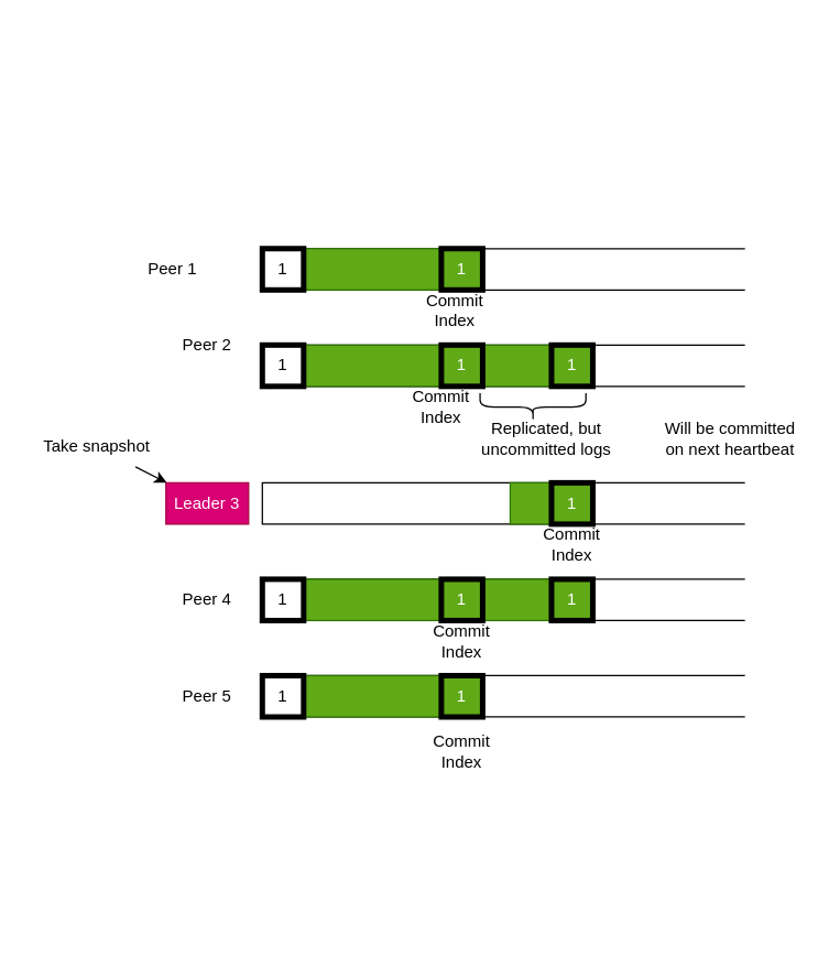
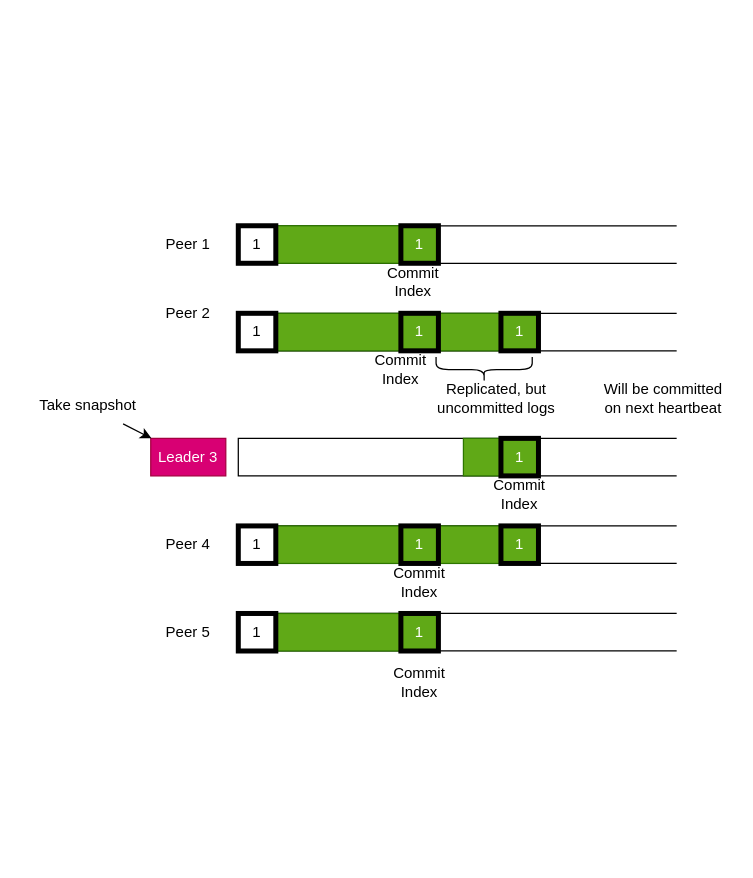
  <mxCell id="0" />
  <mxCell id="1" parent="0" />
  <mxCell id="2" value="" style="shape=partialRectangle;whiteSpace=wrap;html=1;bottom=1;right=1;left=1;top=0;fillColor=none;routingCenterX=-0.5;rotation=90;" vertex="1" parent="1"><mxGeometry x="350" y="190" width="30" height="350" as="geometry" /></mxCell>
  <mxCell id="3" value="" style="shape=partialRectangle;whiteSpace=wrap;html=1;bottom=1;right=1;left=1;top=0;fillColor=none;routingCenterX=-0.5;rotation=90;" vertex="1" parent="1"><mxGeometry x="350" y="260" width="30" height="350" as="geometry" /></mxCell>
  <mxCell id="4" value="" style="shape=partialRectangle;whiteSpace=wrap;html=1;bottom=1;right=1;left=1;top=0;fillColor=none;routingCenterX=-0.5;rotation=90;" vertex="1" parent="1"><mxGeometry x="350" y="330" width="30" height="350" as="geometry" /></mxCell>
  <mxCell id="5" value="" style="rounded=0;whiteSpace=wrap;html=1;fillColor=#60a917;fontColor=#ffffff;strokeColor=#2D7600;" vertex="1" parent="1"><mxGeometry x="370" y="350" width="60" height="30" as="geometry" /></mxCell>
  <mxCell id="6" value="" style="rounded=0;whiteSpace=wrap;html=1;fillColor=#60a917;fontColor=#ffffff;strokeColor=#2D7600;" vertex="1" parent="1"><mxGeometry x="190" y="420" width="240" height="30" as="geometry" /></mxCell>
  <mxCell id="7" value="" style="rounded=0;whiteSpace=wrap;html=1;fillColor=#60a917;fontColor=#ffffff;strokeColor=#2D7600;" vertex="1" parent="1"><mxGeometry x="190" y="490" width="160" height="30" as="geometry" /></mxCell>
- <mxCell id="8" value="Peer 1" style="text;html=1;strokeColor=none;fillColor=none;align=center;verticalAlign=middle;whiteSpace=wrap;rounded=0;" vertex="1" parent="1"><mxGeometry x="95" y="180" width="60" height="30" as="geometry" /></mxCell>
+ <mxCell id="8" value="Peer 1" style="text;html=1;strokeColor=none;fillColor=none;align=center;verticalAlign=middle;whiteSpace=wrap;rounded=0;" vertex="1" parent="1"><mxGeometry x="120" y="180" width="60" height="30" as="geometry" /></mxCell>
  <mxCell id="9" value="Peer 2" style="text;html=1;strokeColor=none;fillColor=none;align=center;verticalAlign=middle;whiteSpace=wrap;rounded=0;" vertex="1" parent="1"><mxGeometry x="120" y="235" width="60" height="30" as="geometry" /></mxCell>
  <mxCell id="10" value="Leader 3" style="text;html=1;strokeColor=#A50040;fillColor=#d80073;align=center;verticalAlign=middle;whiteSpace=wrap;rounded=0;fontColor=#ffffff;" vertex="1" parent="1"><mxGeometry x="120" y="350" width="60" height="30" as="geometry" /></mxCell>
  <mxCell id="11" value="Peer 4" style="text;html=1;strokeColor=none;fillColor=none;align=center;verticalAlign=middle;whiteSpace=wrap;rounded=0;" vertex="1" parent="1"><mxGeometry x="120" y="420" width="60" height="30" as="geometry" /></mxCell>
  <mxCell id="12" value="Peer 5" style="text;html=1;strokeColor=none;fillColor=none;align=center;verticalAlign=middle;whiteSpace=wrap;rounded=0;" vertex="1" parent="1"><mxGeometry x="120" y="490" width="60" height="30" as="geometry" /></mxCell>
  <mxCell id="13" value="1" style="rounded=0;whiteSpace=wrap;html=1;fillColor=#60a917;fontColor=#ffffff;strokeColor=#000000;strokeWidth=4;" vertex="1" parent="1"><mxGeometry x="400" y="350" width="30" height="30" as="geometry" /></mxCell>
  <mxCell id="14" value="1" style="rounded=0;whiteSpace=wrap;html=1;fillColor=#60a917;fontColor=#ffffff;strokeColor=#000000;strokeWidth=4;" vertex="1" parent="1"><mxGeometry x="400" y="420" width="30" height="30" as="geometry" /></mxCell>
  <mxCell id="15" value="1" style="rounded=0;whiteSpace=wrap;html=1;fillColor=#60a917;fontColor=#ffffff;strokeColor=#000000;strokeWidth=4;" vertex="1" parent="1"><mxGeometry x="320" y="490" width="30" height="30" as="geometry" /></mxCell>
  <mxCell id="16" value="" style="shape=partialRectangle;whiteSpace=wrap;html=1;bottom=1;right=1;left=1;top=0;fillColor=none;routingCenterX=-0.5;rotation=90;" vertex="1" parent="1"><mxGeometry x="350" y="90" width="30" height="350" as="geometry" /></mxCell>
  <mxCell id="17" value="" style="rounded=0;whiteSpace=wrap;html=1;fillColor=#60a917;fontColor=#ffffff;strokeColor=#2D7600;" vertex="1" parent="1"><mxGeometry x="190" y="250" width="240" height="30" as="geometry" /></mxCell>
  <mxCell id="18" value="1" style="rounded=0;whiteSpace=wrap;html=1;fillColor=#60a917;fontColor=#ffffff;strokeColor=#000000;strokeWidth=4;" vertex="1" parent="1"><mxGeometry x="400" y="250" width="30" height="30" as="geometry" /></mxCell>
  <mxCell id="19" value="" style="shape=partialRectangle;whiteSpace=wrap;html=1;bottom=1;right=1;left=1;top=0;fillColor=none;routingCenterX=-0.5;rotation=90;" vertex="1" parent="1"><mxGeometry x="350" y="20" width="30" height="350" as="geometry" /></mxCell>
  <mxCell id="20" value="" style="rounded=0;whiteSpace=wrap;html=1;fillColor=#60a917;fontColor=#ffffff;strokeColor=#2D7600;" vertex="1" parent="1"><mxGeometry x="190" y="180" width="150" height="30" as="geometry" /></mxCell>
  <mxCell id="21" value="1" style="rounded=0;whiteSpace=wrap;html=1;fillColor=#60a917;fontColor=#ffffff;strokeColor=#000000;strokeWidth=4;" vertex="1" parent="1"><mxGeometry x="320" y="180" width="30" height="30" as="geometry" /></mxCell>
  <mxCell id="22" value="Commit Index" style="text;html=1;strokeColor=none;fillColor=none;align=center;verticalAlign=middle;whiteSpace=wrap;rounded=0;" vertex="1" parent="1"><mxGeometry x="385" y="380" width="60" height="30" as="geometry" /></mxCell>
  <mxCell id="23" value="1" style="rounded=0;whiteSpace=wrap;html=1;fillColor=#60a917;fontColor=#ffffff;strokeColor=#000000;strokeWidth=4;" vertex="1" parent="1"><mxGeometry x="320" y="420" width="30" height="30" as="geometry" /></mxCell>
  <mxCell id="24" value="Commit Index" style="text;html=1;strokeColor=none;fillColor=none;align=center;verticalAlign=middle;whiteSpace=wrap;rounded=0;" vertex="1" parent="1"><mxGeometry x="305" y="450" width="60" height="30" as="geometry" /></mxCell>
  <mxCell id="25" value="Commit Index" style="text;html=1;strokeColor=none;fillColor=none;align=center;verticalAlign=middle;whiteSpace=wrap;rounded=0;" vertex="1" parent="1"><mxGeometry x="290" y="280" width="60" height="30" as="geometry" /></mxCell>
  <mxCell id="26" value="1" style="rounded=0;whiteSpace=wrap;html=1;fillColor=#60a917;fontColor=#ffffff;strokeColor=#000000;strokeWidth=4;" vertex="1" parent="1"><mxGeometry x="320" y="250" width="30" height="30" as="geometry" /></mxCell>
  <mxCell id="27" value="Commit Index" style="text;html=1;strokeColor=none;fillColor=none;align=center;verticalAlign=middle;whiteSpace=wrap;rounded=0;" vertex="1" parent="1"><mxGeometry x="305" y="530" width="60" height="30" as="geometry" /></mxCell>
  <mxCell id="28" value="" style="shape=curlyBracket;whiteSpace=wrap;html=1;rounded=1;rotation=-90;" vertex="1" parent="1"><mxGeometry x="376.57" y="256.56" width="20" height="76.88" as="geometry" /></mxCell>
  <mxCell id="29" value="Replicated, but uncommitted logs" style="text;html=1;strokeColor=none;fillColor=none;align=center;verticalAlign=middle;whiteSpace=wrap;rounded=0;" vertex="1" parent="1"><mxGeometry x="340" y="303.44" width="113.43" height="30" as="geometry" /></mxCell>
  <mxCell id="30" value="Will be committed on next heartbeat" style="text;html=1;strokeColor=none;fillColor=none;align=center;verticalAlign=middle;whiteSpace=wrap;rounded=0;" vertex="1" parent="1"><mxGeometry x="480" y="303.44" width="100" height="30" as="geometry" /></mxCell>
  <mxCell id="31" value="Commit Index" style="text;html=1;strokeColor=none;fillColor=none;align=center;verticalAlign=middle;whiteSpace=wrap;rounded=0;" vertex="1" parent="1"><mxGeometry x="300" y="210" width="60" height="30" as="geometry" /></mxCell>
  <mxCell id="32" style="edgeStyle=none;html=1;" edge="1" parent="1" source="33" target="10"><mxGeometry relative="1" as="geometry" /></mxCell>
  <mxCell id="33" value="Take snapshot" style="text;html=1;strokeColor=none;fillColor=none;align=center;verticalAlign=middle;whiteSpace=wrap;rounded=0;" vertex="1" parent="1"><mxGeometry x="20" y="310" width="100" height="28.44" as="geometry" /></mxCell>
  <mxCell id="34" value="&lt;font color=&quot;#000000&quot;&gt;1&lt;/font&gt;" style="rounded=0;whiteSpace=wrap;html=1;strokeWidth=4;fillColor=#FFFFFF;strokeColor=#000000;" vertex="1" parent="1"><mxGeometry x="190" y="180" width="30" height="30" as="geometry" /></mxCell>
  <mxCell id="35" value="&lt;font color=&quot;#000000&quot;&gt;1&lt;/font&gt;" style="rounded=0;whiteSpace=wrap;html=1;strokeWidth=4;fillColor=#FFFFFF;strokeColor=#000000;" vertex="1" parent="1"><mxGeometry x="190" y="250" width="30" height="30" as="geometry" /></mxCell>
  <mxCell id="36" value="&lt;font color=&quot;#000000&quot;&gt;1&lt;/font&gt;" style="rounded=0;whiteSpace=wrap;html=1;strokeWidth=4;fillColor=#FFFFFF;strokeColor=#000000;" vertex="1" parent="1"><mxGeometry x="190" y="420" width="30" height="30" as="geometry" /></mxCell>
  <mxCell id="37" value="&lt;font color=&quot;#000000&quot;&gt;1&lt;/font&gt;" style="rounded=0;whiteSpace=wrap;html=1;strokeWidth=4;fillColor=#FFFFFF;strokeColor=#000000;" vertex="1" parent="1"><mxGeometry x="190" y="490" width="30" height="30" as="geometry" /></mxCell>
